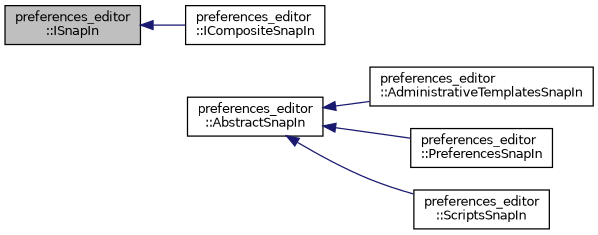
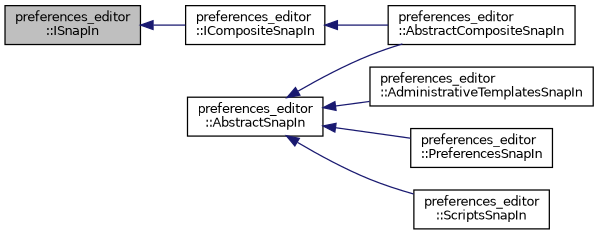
  digraph {
    rankdir=LR
    node [color=black fillcolor=white fontname=Helvetica fontsize=10 shape=record style=filled]
    edge [color=midnightblue dir=back fontname=Helvetica fontsize=10 labelfontname=Helvetica labelfontsize=10 style=solid]
    n1 [fillcolor=grey75 fontcolor=black height=0.2 label="preferences_editor\l::ISnapIn" width=0.4]
    n2 [height=0.2 label="preferences_editor\l::ICompositeSnapIn" width=0.4]
    n3 [height=0.2 label="preferences_editor\l::AbstractSnapIn" width=0.4]
+   n4 [height=0.2 label="preferences_editor\l::AbstractCompositeSnapIn" width=0.4]
    n5 [height=0.2 label="preferences_editor\l::AdministrativeTemplatesSnapIn" width=0.4]
    n6 [height=0.2 label="preferences_editor\l::PreferencesSnapIn" width=0.4]
    n7 [height=0.2 label="preferences_editor\l::ScriptsSnapIn" width=0.4]
    n1 -> n2
+   n2 -> n4
+   n3 -> n4
    n3 -> n5
    n3 -> n6
    n3 -> n7
  }
